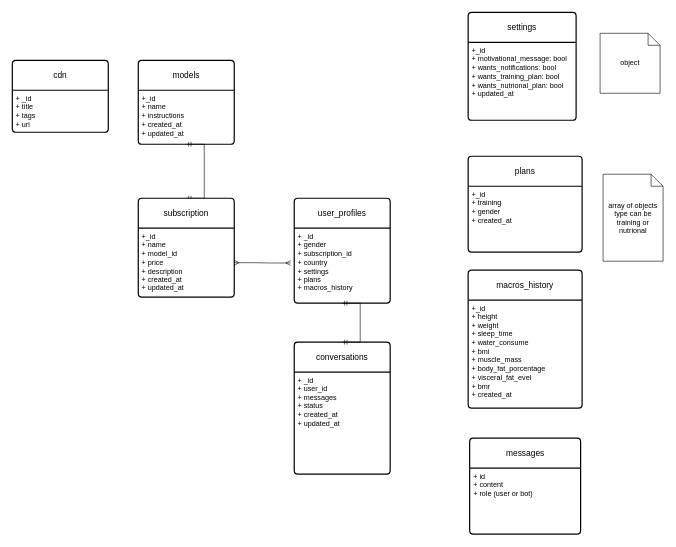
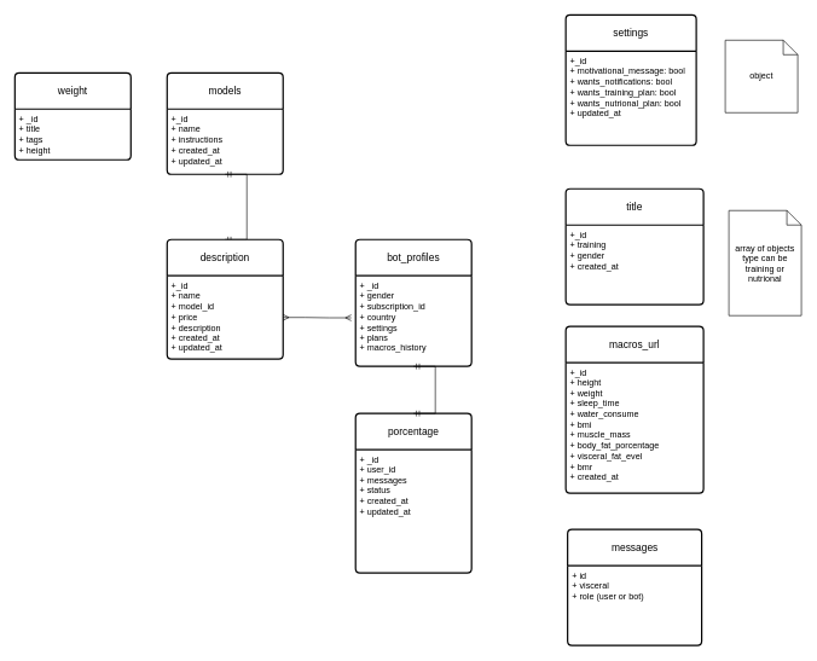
  <mxCell id="0" />
  <mxCell id="1" parent="0" />
  <mxCell id="2" value="models" style="swimlane;childLayout=stackLayout;horizontal=1;startSize=50;horizontalStack=0;rounded=1;fontSize=14;fontStyle=0;strokeWidth=2;resizeParent=0;resizeLast=1;shadow=0;dashed=0;align=center;arcSize=4;whiteSpace=wrap;html=1;" parent="1" vertex="1"><mxGeometry x="230" y="100" width="160" height="140" as="geometry" /></mxCell>
  <mxCell id="3" value="+_id&lt;div&gt;+ name&lt;/div&gt;&lt;div&gt;&lt;span style=&quot;background-color: initial;&quot;&gt;+ instructions&lt;/span&gt;&lt;/div&gt;&lt;div&gt;&lt;span style=&quot;background-color: initial;&quot;&gt;+ created_at&lt;/span&gt;&lt;br&gt;&lt;/div&gt;&lt;div&gt;&lt;span style=&quot;background-color: initial;&quot;&gt;+ updated_at&lt;/span&gt;&lt;/div&gt;" style="align=left;strokeColor=none;fillColor=none;spacingLeft=4;fontSize=12;verticalAlign=top;resizable=0;rotatable=0;part=1;html=1;" parent="2" vertex="1"><mxGeometry y="50" width="160" height="90" as="geometry" /></mxCell>
  <mxCell id="4" value="" style="edgeStyle=entityRelationEdgeStyle;fontSize=12;html=1;endArrow=ERmandOne;startArrow=ERmandOne;rounded=0;exitX=0.5;exitY=1;exitDx=0;exitDy=0;entryX=0.5;entryY=0;entryDx=0;entryDy=0;" parent="1" source="3" target="22" edge="1"><mxGeometry width="100" height="100" relative="1" as="geometry"><mxPoint x="-145" y="250" as="sourcePoint" /><mxPoint x="-80" y="462.5" as="targetPoint" /></mxGeometry></mxCell>
- <mxCell id="5" value="user_profiles" style="swimlane;childLayout=stackLayout;horizontal=1;startSize=50;horizontalStack=0;rounded=1;fontSize=14;fontStyle=0;strokeWidth=2;resizeParent=0;resizeLast=1;shadow=0;dashed=0;align=center;arcSize=4;whiteSpace=wrap;html=1;" parent="1" vertex="1"><mxGeometry x="490" y="330" width="160" height="175" as="geometry" /></mxCell>
+ <mxCell id="5" value="bot_profiles" style="swimlane;childLayout=stackLayout;horizontal=1;startSize=50;horizontalStack=0;rounded=1;fontSize=14;fontStyle=0;strokeWidth=2;resizeParent=0;resizeLast=1;shadow=0;dashed=0;align=center;arcSize=4;whiteSpace=wrap;html=1;" parent="1" vertex="1"><mxGeometry x="490" y="330" width="160" height="175" as="geometry" /></mxCell>
  <mxCell id="6" value="+ _id&lt;div&gt;+ gender&lt;/div&gt;&lt;div&gt;+ subscription_id&lt;/div&gt;&lt;div&gt;+ country&lt;br&gt;+ settings&lt;br&gt;+ plans&lt;div&gt;&lt;span style=&quot;background-color: initial;&quot;&gt;+ macros_history&lt;/span&gt;&lt;br&gt;&lt;/div&gt;&lt;/div&gt;" style="align=left;strokeColor=none;fillColor=none;spacingLeft=4;fontSize=12;verticalAlign=top;resizable=0;rotatable=0;part=1;html=1;" parent="5" vertex="1"><mxGeometry y="50" width="160" height="125" as="geometry" /></mxCell>
  <mxCell id="7" value="settings" style="swimlane;childLayout=stackLayout;horizontal=1;startSize=50;horizontalStack=0;rounded=1;fontSize=14;fontStyle=0;strokeWidth=2;resizeParent=0;resizeLast=1;shadow=0;dashed=0;align=center;arcSize=4;whiteSpace=wrap;html=1;" parent="1" vertex="1"><mxGeometry x="780" y="20" width="180" height="180" as="geometry" /></mxCell>
  <mxCell id="8" value="+_id&lt;br&gt;+ motivational_message: bool&lt;div&gt;+ wants_notifications: bool&lt;/div&gt;&lt;div&gt;+ wants_training_plan: bool&lt;/div&gt;&lt;div&gt;+ wants_nutrional_plan: bool&lt;br&gt;&lt;/div&gt;&lt;div&gt;&lt;span style=&quot;background-color: initial;&quot;&gt;+ updated_at&lt;/span&gt;&lt;br&gt;&lt;/div&gt;" style="align=left;strokeColor=none;fillColor=none;spacingLeft=4;fontSize=12;verticalAlign=top;resizable=0;rotatable=0;part=1;html=1;" parent="7" vertex="1"><mxGeometry y="50" width="180" height="130" as="geometry" /></mxCell>
- <mxCell id="9" value="plans" style="swimlane;childLayout=stackLayout;horizontal=1;startSize=50;horizontalStack=0;rounded=1;fontSize=14;fontStyle=0;strokeWidth=2;resizeParent=0;resizeLast=1;shadow=0;dashed=0;align=center;arcSize=4;whiteSpace=wrap;html=1;" parent="1" vertex="1"><mxGeometry x="780" y="260" width="190" height="160" as="geometry" /></mxCell>
+ <mxCell id="9" value="title" style="swimlane;childLayout=stackLayout;horizontal=1;startSize=50;horizontalStack=0;rounded=1;fontSize=14;fontStyle=0;strokeWidth=2;resizeParent=0;resizeLast=1;shadow=0;dashed=0;align=center;arcSize=4;whiteSpace=wrap;html=1;" parent="1" vertex="1"><mxGeometry x="780" y="260" width="190" height="160" as="geometry" /></mxCell>
  <mxCell id="10" value="+_id&lt;br&gt;+ training&lt;div&gt;+ gender&lt;br&gt;&lt;div&gt;+ created_at&lt;/div&gt;&lt;/div&gt;" style="align=left;strokeColor=none;fillColor=none;spacingLeft=4;fontSize=12;verticalAlign=top;resizable=0;rotatable=0;part=1;html=1;" parent="9" vertex="1"><mxGeometry y="50" width="190" height="110" as="geometry" /></mxCell>
  <mxCell id="11" value="object" style="shape=note;size=20;whiteSpace=wrap;html=1;" parent="1" vertex="1"><mxGeometry x="1000" y="55" width="100" height="100" as="geometry" /></mxCell>
  <mxCell id="12" value="array of objects&lt;div&gt;type can be training or nutrional&lt;/div&gt;" style="shape=note;size=20;whiteSpace=wrap;html=1;" parent="1" vertex="1"><mxGeometry x="1005" y="290" width="100" height="145" as="geometry" /></mxCell>
- <mxCell id="13" value="macros_history" style="swimlane;childLayout=stackLayout;horizontal=1;startSize=50;horizontalStack=0;rounded=1;fontSize=14;fontStyle=0;strokeWidth=2;resizeParent=0;resizeLast=1;shadow=0;dashed=0;align=center;arcSize=4;whiteSpace=wrap;html=1;" parent="1" vertex="1"><mxGeometry x="780" y="450" width="190" height="230" as="geometry" /></mxCell>
+ <mxCell id="13" value="macros_url" style="swimlane;childLayout=stackLayout;horizontal=1;startSize=50;horizontalStack=0;rounded=1;fontSize=14;fontStyle=0;strokeWidth=2;resizeParent=0;resizeLast=1;shadow=0;dashed=0;align=center;arcSize=4;whiteSpace=wrap;html=1;" parent="1" vertex="1"><mxGeometry x="780" y="450" width="190" height="230" as="geometry" /></mxCell>
  <mxCell id="14" value="+_id&lt;br&gt;&lt;div&gt;+ height&lt;/div&gt;&lt;div&gt;+ weight&lt;/div&gt;&lt;div&gt;+ sleep_time&lt;/div&gt;&lt;div&gt;+ water_consume&lt;/div&gt;&lt;div&gt;+ bmi&lt;/div&gt;&lt;div&gt;+ muscle_mass&lt;/div&gt;&lt;div&gt;+ body_fat_porcentage&lt;/div&gt;&lt;div&gt;+ visceral_fat_evel&lt;/div&gt;&lt;div&gt;+ bmr&lt;br&gt;&lt;div&gt;+ created_at&lt;/div&gt;&lt;/div&gt;" style="align=left;strokeColor=none;fillColor=none;spacingLeft=4;fontSize=12;verticalAlign=top;resizable=0;rotatable=0;part=1;html=1;" parent="13" vertex="1"><mxGeometry y="50" width="190" height="180" as="geometry" /></mxCell>
- <mxCell id="15" value="conversations" style="swimlane;childLayout=stackLayout;horizontal=1;startSize=50;horizontalStack=0;rounded=1;fontSize=14;fontStyle=0;strokeWidth=2;resizeParent=0;resizeLast=1;shadow=0;dashed=0;align=center;arcSize=4;whiteSpace=wrap;html=1;" parent="1" vertex="1"><mxGeometry x="490" y="570" width="160" height="220" as="geometry" /></mxCell>
+ <mxCell id="15" value="porcentage" style="swimlane;childLayout=stackLayout;horizontal=1;startSize=50;horizontalStack=0;rounded=1;fontSize=14;fontStyle=0;strokeWidth=2;resizeParent=0;resizeLast=1;shadow=0;dashed=0;align=center;arcSize=4;whiteSpace=wrap;html=1;" parent="1" vertex="1"><mxGeometry x="490" y="570" width="160" height="220" as="geometry" /></mxCell>
  <mxCell id="16" value="+ _id&lt;br&gt;&lt;div&gt;+ user_id&lt;br&gt;&lt;/div&gt;&lt;div&gt;+ messages&lt;/div&gt;&lt;div&gt;+ status&lt;/div&gt;&lt;div&gt;+ created_at&lt;/div&gt;&lt;div&gt;+ updated_at&lt;/div&gt;" style="align=left;strokeColor=none;fillColor=none;spacingLeft=4;fontSize=12;verticalAlign=top;resizable=0;rotatable=0;part=1;html=1;" parent="15" vertex="1"><mxGeometry y="50" width="160" height="170" as="geometry" /></mxCell>
  <mxCell id="17" value="" style="edgeStyle=entityRelationEdgeStyle;fontSize=12;html=1;endArrow=ERmandOne;startArrow=ERmandOne;rounded=0;exitX=0.5;exitY=0;exitDx=0;exitDy=0;entryX=0.5;entryY=1;entryDx=0;entryDy=0;" parent="1" source="15" target="6" edge="1"><mxGeometry width="100" height="100" relative="1" as="geometry"><mxPoint x="384" y="600" as="sourcePoint" /><mxPoint x="220" y="600" as="targetPoint" /></mxGeometry></mxCell>
  <mxCell id="18" value="messages" style="swimlane;childLayout=stackLayout;horizontal=1;startSize=50;horizontalStack=0;rounded=1;fontSize=14;fontStyle=0;strokeWidth=2;resizeParent=0;resizeLast=1;shadow=0;dashed=0;align=center;arcSize=4;whiteSpace=wrap;html=1;" parent="1" vertex="1"><mxGeometry x="782.5" y="730" width="185" height="160" as="geometry" /></mxCell>
- <mxCell id="19" value="+ id&lt;br&gt;+ content&lt;div&gt;+ role (user or bot)&lt;/div&gt;" style="align=left;strokeColor=none;fillColor=none;spacingLeft=4;fontSize=12;verticalAlign=top;resizable=0;rotatable=0;part=1;html=1;" parent="18" vertex="1"><mxGeometry y="50" width="185" height="110" as="geometry" /></mxCell>
- <mxCell id="20" value="cdn" style="swimlane;childLayout=stackLayout;horizontal=1;startSize=50;horizontalStack=0;rounded=1;fontSize=14;fontStyle=0;strokeWidth=2;resizeParent=0;resizeLast=1;shadow=0;dashed=0;align=center;arcSize=4;whiteSpace=wrap;html=1;" parent="1" vertex="1"><mxGeometry x="20" y="100" width="160" height="120" as="geometry" /></mxCell>
- <mxCell id="21" value="+ _id&lt;div&gt;+ title&lt;/div&gt;&lt;div&gt;+ tags&lt;/div&gt;&lt;div&gt;+ url&lt;/div&gt;" style="align=left;strokeColor=none;fillColor=none;spacingLeft=4;fontSize=12;verticalAlign=top;resizable=0;rotatable=0;part=1;html=1;" parent="20" vertex="1"><mxGeometry y="50" width="160" height="70" as="geometry" /></mxCell>
- <mxCell id="22" value="subscription" style="swimlane;childLayout=stackLayout;horizontal=1;startSize=50;horizontalStack=0;rounded=1;fontSize=14;fontStyle=0;strokeWidth=2;resizeParent=0;resizeLast=1;shadow=0;dashed=0;align=center;arcSize=4;whiteSpace=wrap;html=1;" parent="1" vertex="1"><mxGeometry x="230" y="330" width="160" height="165" as="geometry" /></mxCell>
+ <mxCell id="19" value="+ id&lt;br&gt;+ visceral&lt;div&gt;+ role (user or bot)&lt;/div&gt;" style="align=left;strokeColor=none;fillColor=none;spacingLeft=4;fontSize=12;verticalAlign=top;resizable=0;rotatable=0;part=1;html=1;" parent="18" vertex="1"><mxGeometry y="50" width="185" height="110" as="geometry" /></mxCell>
+ <mxCell id="20" value="weight" style="swimlane;childLayout=stackLayout;horizontal=1;startSize=50;horizontalStack=0;rounded=1;fontSize=14;fontStyle=0;strokeWidth=2;resizeParent=0;resizeLast=1;shadow=0;dashed=0;align=center;arcSize=4;whiteSpace=wrap;html=1;" parent="1" vertex="1"><mxGeometry x="20" y="100" width="160" height="120" as="geometry" /></mxCell>
+ <mxCell id="21" value="+ _id&lt;div&gt;+ title&lt;/div&gt;&lt;div&gt;+ tags&lt;/div&gt;&lt;div&gt;+ height&lt;/div&gt;" style="align=left;strokeColor=none;fillColor=none;spacingLeft=4;fontSize=12;verticalAlign=top;resizable=0;rotatable=0;part=1;html=1;" parent="20" vertex="1"><mxGeometry y="50" width="160" height="70" as="geometry" /></mxCell>
+ <mxCell id="22" value="description" style="swimlane;childLayout=stackLayout;horizontal=1;startSize=50;horizontalStack=0;rounded=1;fontSize=14;fontStyle=0;strokeWidth=2;resizeParent=0;resizeLast=1;shadow=0;dashed=0;align=center;arcSize=4;whiteSpace=wrap;html=1;" parent="1" vertex="1"><mxGeometry x="230" y="330" width="160" height="165" as="geometry" /></mxCell>
  <mxCell id="23" value="+_id&lt;div&gt;+ name&lt;/div&gt;&lt;div&gt;&lt;span style=&quot;background-color: initial;&quot;&gt;+ model_id&lt;/span&gt;&lt;/div&gt;&lt;div&gt;&lt;span style=&quot;background-color: initial;&quot;&gt;+ price&lt;/span&gt;&lt;/div&gt;&lt;div&gt;&lt;span style=&quot;background-color: initial;&quot;&gt;+ description&lt;/span&gt;&lt;/div&gt;&lt;div&gt;&lt;span style=&quot;background-color: initial;&quot;&gt;+ created_at&lt;/span&gt;&lt;br&gt;&lt;/div&gt;&lt;div&gt;&lt;span style=&quot;background-color: initial;&quot;&gt;+ updated_at&lt;/span&gt;&lt;/div&gt;" style="align=left;strokeColor=none;fillColor=none;spacingLeft=4;fontSize=12;verticalAlign=top;resizable=0;rotatable=0;part=1;html=1;" parent="22" vertex="1"><mxGeometry y="50" width="160" height="115" as="geometry" /></mxCell>
  <mxCell id="24" value="" style="edgeStyle=entityRelationEdgeStyle;fontSize=12;html=1;endArrow=ERmany;startArrow=ERmany;rounded=0;exitX=1;exitY=0.5;exitDx=0;exitDy=0;entryX=-0.037;entryY=0.464;entryDx=0;entryDy=0;entryPerimeter=0;" parent="1" source="23" target="6" edge="1"><mxGeometry width="100" height="100" relative="1" as="geometry"><mxPoint x="270" y="540" as="sourcePoint" /><mxPoint x="490" y="651.25" as="targetPoint" /></mxGeometry></mxCell>
